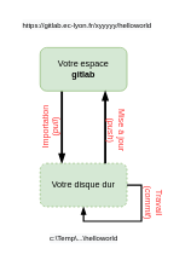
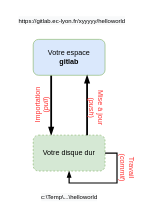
  <mxCell id="0" />
  <mxCell id="1" parent="0" />
  <mxCell id="2" style="edgeStyle=orthogonalEdgeStyle;rounded=0;orthogonalLoop=1;jettySize=auto;html=1;startArrow=none;startFill=0;endArrow=blockThin;endFill=1;strokeWidth=3;exitX=0.25;exitY=1;exitDx=0;exitDy=0;entryX=0.25;entryY=0;entryDx=0;entryDy=0;" parent="1" source="3" target="6" edge="1"><mxGeometry relative="1" as="geometry"><mxPoint x="155" y="155" as="sourcePoint" /><Array as="points"><mxPoint x="85" y="155" /><mxPoint x="85" y="155" /></Array></mxGeometry></mxCell>
- <mxCell id="3" value="Votre espace&lt;br&gt;&lt;b&gt;gitlab&lt;/b&gt;" style="rounded=1;whiteSpace=wrap;html=1;fillColor=#d5e8d4;strokeColor=#82b366;" parent="1" vertex="1"><mxGeometry x="55" y="65" width="120" height="60" as="geometry" /></mxCell>
+ <mxCell id="3" value="Votre espace&lt;br&gt;&lt;b&gt;gitlab&lt;/b&gt;" style="rounded=1;whiteSpace=wrap;html=1;fillColor=#dae8fc;strokeColor=#82b366;" parent="1" vertex="1"><mxGeometry x="55" y="65" width="120" height="60" as="geometry" /></mxCell>
  <mxCell id="4" value="&lt;span style=&quot;color: rgb(0 , 0 , 0) ; font-family: &amp;#34;helvetica&amp;#34; ; font-style: normal ; font-weight: 400 ; letter-spacing: normal ; text-indent: 0px ; text-transform: none ; word-spacing: 0px ; background-color: rgb(248 , 249 , 250) ; display: inline ; float: none&quot;&gt;&lt;font style=&quot;font-size: 10px&quot;&gt;https://gitlab.ec-lyon.fr/xyyyyy/helloworld&lt;/font&gt;&lt;/span&gt;" style="text;whiteSpace=wrap;html=1;align=center;" parent="1" vertex="1"><mxGeometry x="20" y="20" width="200" height="30" as="geometry" /></mxCell>
  <mxCell id="5" style="edgeStyle=orthogonalEdgeStyle;rounded=0;orthogonalLoop=1;jettySize=auto;html=1;exitX=1;exitY=0.5;exitDx=0;exitDy=0;entryX=0.5;entryY=1;entryDx=0;entryDy=0;startArrow=none;startFill=0;endArrow=blockThin;endFill=1;strokeWidth=2;" parent="1" source="6" target="6" edge="1"><mxGeometry relative="1" as="geometry" /></mxCell>
  <mxCell id="6" value="Votre disque dur" style="rounded=1;whiteSpace=wrap;html=1;fillColor=#d5e8d4;strokeColor=#82b366;dashed=1;" parent="1" vertex="1"><mxGeometry x="55" y="225" width="120" height="60" as="geometry" /></mxCell>
  <mxCell id="7" value="&lt;font color=&quot;#ff3333&quot;&gt;Importation&lt;br&gt;(&lt;i&gt;pull&lt;/i&gt;)&lt;br&gt;&lt;/font&gt;" style="text;html=1;align=center;verticalAlign=middle;resizable=0;points=[];autosize=1;rotation=-90;" parent="1" vertex="1"><mxGeometry x="29" y="160" width="80" height="30" as="geometry" /></mxCell>
  <mxCell id="8" value="&lt;span style=&quot;color: rgb(0 , 0 , 0) ; font-family: &amp;#34;helvetica&amp;#34; ; font-style: normal ; font-weight: 400 ; letter-spacing: normal ; text-indent: 0px ; text-transform: none ; word-spacing: 0px ; background-color: rgb(248 , 249 , 250) ; display: inline ; float: none&quot;&gt;&lt;font style=&quot;font-size: 10px&quot;&gt;c:\Temp\...\helloworld&lt;/font&gt;&lt;/span&gt;" style="text;whiteSpace=wrap;html=1;align=center;" parent="1" vertex="1"><mxGeometry x="32.5" y="315" width="165" height="30" as="geometry" /></mxCell>
  <mxCell id="9" style="edgeStyle=orthogonalEdgeStyle;rounded=0;orthogonalLoop=1;jettySize=auto;html=1;startArrow=none;startFill=0;endArrow=blockThin;endFill=1;strokeWidth=3;exitX=0.75;exitY=0;exitDx=0;exitDy=0;entryX=0.75;entryY=1;entryDx=0;entryDy=0;" parent="1" source="6" target="3" edge="1"><mxGeometry relative="1" as="geometry"><mxPoint x="135" y="125" as="sourcePoint" /><mxPoint x="195" y="195" as="targetPoint" /><Array as="points"><mxPoint x="145" y="145" /><mxPoint x="145" y="145" /></Array></mxGeometry></mxCell>
  <mxCell id="10" value="&lt;font color=&quot;#ff3333&quot;&gt;Mise à jour&lt;br&gt;(&lt;i&gt;push&lt;/i&gt;)&lt;br&gt;&lt;/font&gt;" style="text;html=1;align=center;verticalAlign=middle;resizable=0;points=[];autosize=1;rotation=90;" parent="1" vertex="1"><mxGeometry x="126" y="164" width="70" height="30" as="geometry" /></mxCell>
  <mxCell id="11" value="&lt;font color=&quot;#ff3333&quot;&gt;Travail&lt;br&gt;(&lt;i&gt;commit&lt;/i&gt;)&lt;br&gt;&lt;/font&gt;" style="text;html=1;align=center;verticalAlign=middle;resizable=0;points=[];autosize=1;rotation=90;" parent="1" vertex="1"><mxGeometry x="182" y="264" width="60" height="30" as="geometry" /></mxCell>
